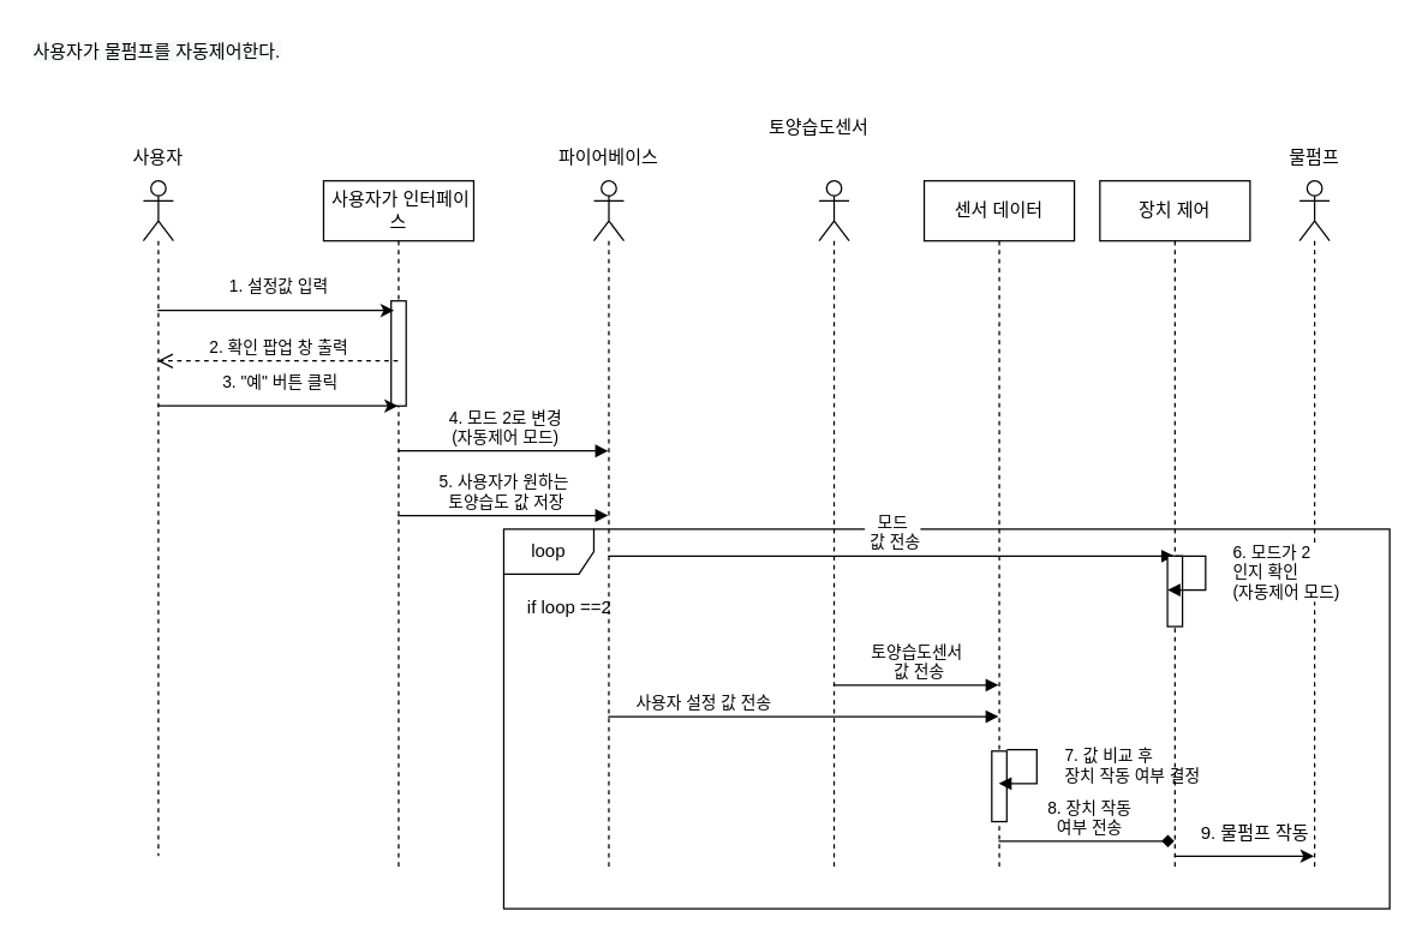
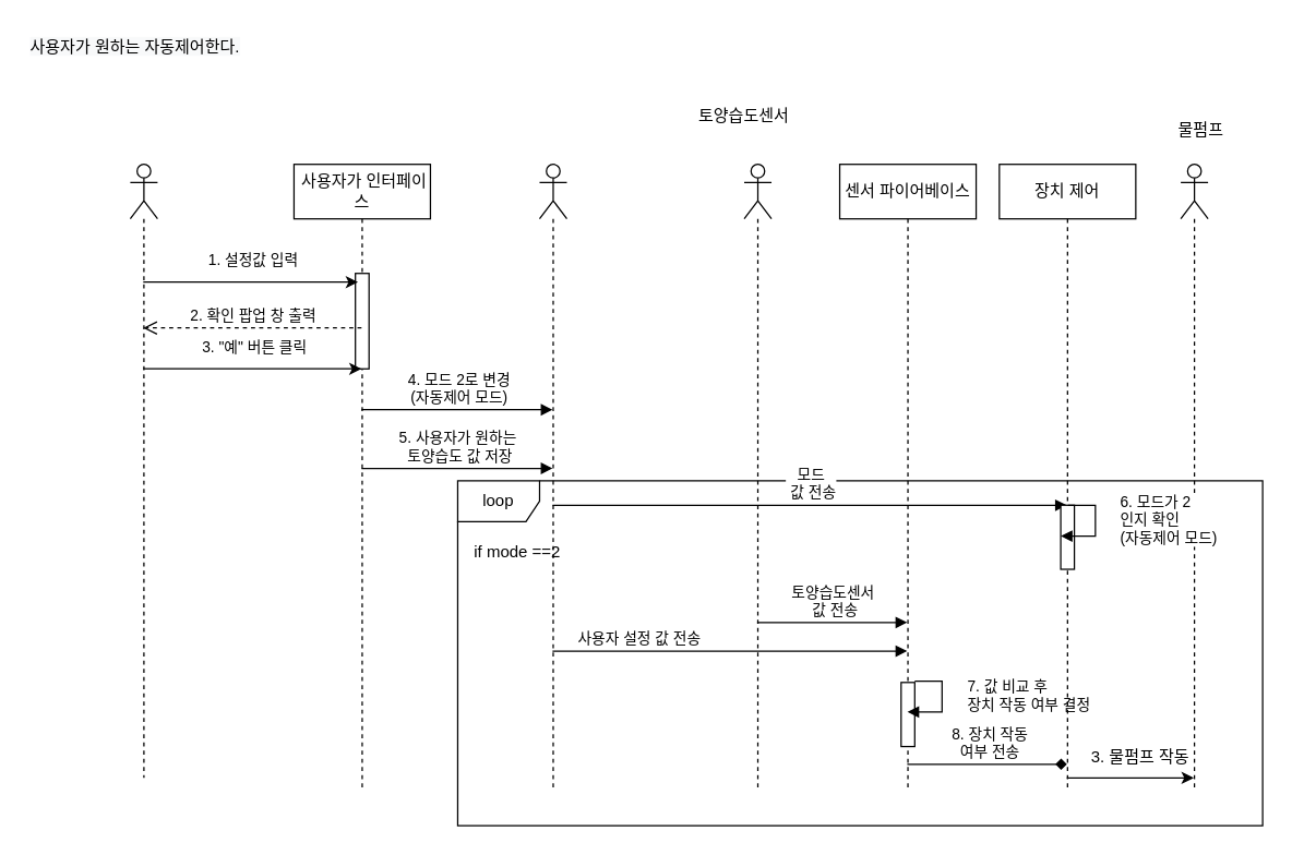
  <mxCell id="0" />
  <mxCell id="1" parent="0" />
- <mxCell id="2" value="&lt;span style=&quot;color: rgb(0, 0, 0); font-family: Helvetica; font-size: 12px; font-style: normal; font-variant-ligatures: normal; font-variant-caps: normal; font-weight: 400; letter-spacing: normal; orphans: 2; text-align: center; text-indent: 0px; text-transform: none; widows: 2; word-spacing: 0px; -webkit-text-stroke-width: 0px; background-color: rgb(248, 249, 250); text-decoration-thickness: initial; text-decoration-style: initial; text-decoration-color: initial; float: none; display: inline !important;&quot;&gt;사용자가 물펌프를 자동제어한다.&lt;/span&gt;" style="text;whiteSpace=wrap;html=1;" parent="1" vertex="1"><mxGeometry x="20" width="260" height="40" as="geometry" y="20" /></mxCell>
+ <mxCell id="2" value="&lt;span style=&quot;color: rgb(0, 0, 0); font-family: Helvetica; font-size: 12px; font-style: normal; font-variant-ligatures: normal; font-variant-caps: normal; font-weight: 400; letter-spacing: normal; orphans: 2; text-align: center; text-indent: 0px; text-transform: none; widows: 2; word-spacing: 0px; -webkit-text-stroke-width: 0px; background-color: rgb(248, 249, 250); text-decoration-thickness: initial; text-decoration-style: initial; text-decoration-color: initial; float: none; display: inline !important;&quot;&gt;사용자가 원하는 자동제어한다.&lt;/span&gt;" style="text;whiteSpace=wrap;html=1;" parent="1" vertex="1"><mxGeometry x="20" width="260" height="40" as="geometry" y="20" /></mxCell>
  <mxCell id="3" value="loop" style="shape=umlFrame;whiteSpace=wrap;html=1;" parent="1" vertex="1"><mxGeometry x="335" y="352" width="590" height="253" as="geometry" /></mxCell>
  <mxCell id="4" value="&amp;nbsp;사용자가 인터페이스" style="shape=umlLifeline;perimeter=lifelinePerimeter;whiteSpace=wrap;html=1;container=1;collapsible=0;recursiveResize=0;outlineConnect=0;" parent="1" vertex="1"><mxGeometry x="215" y="120" width="100" height="460" as="geometry" /></mxCell>
  <mxCell id="5" value="" style="html=1;points=[];perimeter=orthogonalPerimeter;" parent="4" vertex="1"><mxGeometry x="45" y="80" width="10" height="70" as="geometry" /></mxCell>
- <mxCell id="6" value="센서 데이터" style="shape=umlLifeline;perimeter=lifelinePerimeter;whiteSpace=wrap;html=1;container=1;collapsible=0;recursiveResize=0;outlineConnect=0;" parent="1" vertex="1"><mxGeometry x="615" y="120" width="100" height="460" as="geometry" /></mxCell>
+ <mxCell id="6" value="센서 파이어베이스" style="shape=umlLifeline;perimeter=lifelinePerimeter;whiteSpace=wrap;html=1;container=1;collapsible=0;recursiveResize=0;outlineConnect=0;" parent="1" vertex="1"><mxGeometry x="615" y="120" width="100" height="460" as="geometry" /></mxCell>
  <mxCell id="7" value="" style="html=1;points=[];perimeter=orthogonalPerimeter;" parent="6" vertex="1"><mxGeometry x="45" y="380" width="10" height="47" as="geometry" /></mxCell>
  <mxCell id="8" value="7. 값 비교 후&amp;nbsp;&lt;br&gt;장치 작동 여부 결정" style="edgeStyle=orthogonalEdgeStyle;html=1;align=left;spacingLeft=2;endArrow=block;rounded=0;entryX=0.96;entryY=1.022;entryDx=0;entryDy=0;entryPerimeter=0;" parent="6" edge="1"><mxGeometry x="-0.088" y="15" relative="1" as="geometry"><mxPoint x="55" y="379" as="sourcePoint" /><Array as="points"><mxPoint x="55" y="379" /><mxPoint x="75" y="379" /><mxPoint x="75" y="402" /></Array><mxPoint as="offset" /><mxPoint x="49.6" y="401.64" as="targetPoint" /></mxGeometry></mxCell>
  <mxCell id="9" value="5. 사용자가 원하는&lt;br&gt;&amp;nbsp;토양습도 값 저장" style="html=1;verticalAlign=bottom;endArrow=block;rounded=0;" parent="1" edge="1"><mxGeometry width="80" relative="1" as="geometry"><mxPoint x="264.5" y="343" as="sourcePoint" /><mxPoint x="404.5" y="343" as="targetPoint" /><Array as="points"><mxPoint x="355" y="343" /></Array></mxGeometry></mxCell>
  <mxCell id="10" value="토양습도센서&lt;br&gt;&amp;nbsp;값 전송" style="html=1;verticalAlign=bottom;endArrow=block;rounded=0;" parent="1" target="6" edge="1"><mxGeometry width="80" relative="1" as="geometry"><mxPoint x="554.5" y="456" as="sourcePoint" /><mxPoint x="734.5" y="456" as="targetPoint" /><Array as="points" /></mxGeometry></mxCell>
  <mxCell id="11" value="사용자 설정 값 전송" style="html=1;verticalAlign=bottom;endArrow=block;rounded=0;" parent="1" target="6" edge="1"><mxGeometry x="-0.512" width="80" relative="1" as="geometry"><mxPoint x="404.5" y="477" as="sourcePoint" /><mxPoint x="734.5" y="477" as="targetPoint" /><Array as="points"><mxPoint x="582" y="477" /></Array><mxPoint as="offset" /></mxGeometry></mxCell>
  <mxCell id="12" value="" style="shape=umlLifeline;participant=umlActor;perimeter=lifelinePerimeter;whiteSpace=wrap;html=1;container=1;collapsible=0;recursiveResize=0;verticalAlign=top;spacingTop=36;outlineConnect=0;" parent="1" vertex="1"><mxGeometry x="865" y="120" width="20" height="460" as="geometry" /></mxCell>
  <mxCell id="13" value="" style="shape=umlLifeline;participant=umlActor;perimeter=lifelinePerimeter;whiteSpace=wrap;html=1;container=1;collapsible=0;recursiveResize=0;verticalAlign=top;spacingTop=36;outlineConnect=0;" parent="1" vertex="1"><mxGeometry x="395" y="120" width="20" height="460" as="geometry" /></mxCell>
  <mxCell id="14" value="1. 설정값 입력" style="edgeStyle=orthogonalEdgeStyle;rounded=0;orthogonalLoop=1;jettySize=auto;html=1;entryX=0.191;entryY=0.091;entryDx=0;entryDy=0;entryPerimeter=0;" parent="1" source="15" target="5" edge="1"><mxGeometry x="0.018" y="16" relative="1" as="geometry"><Array as="points"><mxPoint x="185" y="206" /></Array><mxPoint as="offset" /></mxGeometry></mxCell>
  <mxCell id="15" value="" style="shape=umlLifeline;participant=umlActor;perimeter=lifelinePerimeter;whiteSpace=wrap;html=1;container=1;collapsible=0;recursiveResize=0;verticalAlign=top;spacingTop=36;outlineConnect=0;size=40;" parent="1" vertex="1"><mxGeometry x="95" y="120" width="20" height="450" as="geometry" /></mxCell>
- <mxCell id="16" value="사용자" style="text;html=1;strokeColor=none;fillColor=none;align=center;verticalAlign=middle;whiteSpace=wrap;rounded=0;" parent="1" vertex="1"><mxGeometry x="75" y="90" width="60" height="30" as="geometry" /></mxCell>
- <mxCell id="17" value="물펌프" style="text;html=1;strokeColor=none;fillColor=none;align=center;verticalAlign=middle;whiteSpace=wrap;rounded=0;" parent="1" vertex="1"><mxGeometry x="845" y="90" width="60" height="30" as="geometry" /></mxCell>
- <mxCell id="18" value="파이어베이스" style="text;html=1;strokeColor=none;fillColor=none;align=center;verticalAlign=middle;whiteSpace=wrap;rounded=0;" parent="1" vertex="1"><mxGeometry x="360" y="90" width="90" height="30" as="geometry" /></mxCell>
+ <mxCell id="17" value="물펌프" style="text;html=1;strokeColor=none;fillColor=none;align=center;verticalAlign=middle;whiteSpace=wrap;rounded=0;" parent="1" vertex="1"><mxGeometry x="850" y="80" width="60" height="30" as="geometry" /></mxCell>
  <mxCell id="19" value="" style="endArrow=classic;html=1;rounded=0;" parent="1" source="28" target="12" edge="1"><mxGeometry width="50" height="50" relative="1" as="geometry"><mxPoint x="734.5" y="533" as="sourcePoint" /><mxPoint x="874.5" y="533" as="targetPoint" /><Array as="points"><mxPoint x="795" y="570" /></Array></mxGeometry></mxCell>
  <mxCell id="20" value="" style="shape=umlLifeline;participant=umlActor;perimeter=lifelinePerimeter;whiteSpace=wrap;html=1;container=1;collapsible=0;recursiveResize=0;verticalAlign=top;spacingTop=36;outlineConnect=0;" parent="1" vertex="1"><mxGeometry x="545" y="120" width="20" height="460" as="geometry" /></mxCell>
  <mxCell id="21" value="토양습도센서" style="text;html=1;strokeColor=none;fillColor=none;align=center;verticalAlign=middle;whiteSpace=wrap;rounded=0;" parent="1" vertex="1"><mxGeometry x="497" y="70" width="96" height="30" as="geometry" /></mxCell>
- <mxCell id="22" value="9. 물펌프 작동" style="text;html=1;align=center;verticalAlign=middle;resizable=0;points=[];autosize=1;strokeColor=none;fillColor=none;" parent="1" vertex="1"><mxGeometry x="785" y="540" width="100" height="30" as="geometry" /></mxCell>
- <mxCell id="23" value="if loop ==2" style="text;html=1;strokeColor=none;fillColor=none;align=center;verticalAlign=middle;whiteSpace=wrap;rounded=0;" parent="1" vertex="1"><mxGeometry x="339" y="390" width="80" height="30" as="geometry" /></mxCell>
+ <mxCell id="22" value="3. 물펌프 작동" style="text;html=1;align=center;verticalAlign=middle;resizable=0;points=[];autosize=1;strokeColor=none;fillColor=none;" parent="1" vertex="1"><mxGeometry x="785" y="540" width="100" height="30" as="geometry" /></mxCell>
+ <mxCell id="23" value="if mode ==2" style="text;html=1;strokeColor=none;fillColor=none;align=center;verticalAlign=middle;whiteSpace=wrap;rounded=0;" parent="1" vertex="1"><mxGeometry x="339" y="390" width="80" height="30" as="geometry" /></mxCell>
  <mxCell id="24" value="4. 모드 2로 변경&lt;br&gt;(자동제어 모드)" style="html=1;verticalAlign=bottom;endArrow=block;rounded=0;" parent="1" source="4" target="13" edge="1"><mxGeometry x="0.007" width="80" relative="1" as="geometry"><mxPoint x="274.5" y="353" as="sourcePoint" /><mxPoint x="414.5" y="353" as="targetPoint" /><Array as="points"><mxPoint x="355" y="300" /></Array><mxPoint x="1" as="offset" /></mxGeometry></mxCell>
  <mxCell id="25" value="2. 확인 팝업 창 출력" style="html=1;verticalAlign=bottom;endArrow=open;dashed=1;endSize=8;rounded=0;" parent="1" source="4" target="15" edge="1"><mxGeometry relative="1" as="geometry"><mxPoint x="505" y="330" as="sourcePoint" /><mxPoint x="425" y="330" as="targetPoint" /><Array as="points"><mxPoint x="185" y="240" /></Array></mxGeometry></mxCell>
  <mxCell id="26" value="3. &quot;예&quot; 버튼 클릭" style="edgeStyle=orthogonalEdgeStyle;rounded=0;orthogonalLoop=1;jettySize=auto;html=1;" parent="1" source="15" target="4" edge="1"><mxGeometry x="0.018" y="16" relative="1" as="geometry"><Array as="points"><mxPoint x="195" y="270" /><mxPoint x="195" y="270" /></Array><mxPoint x="114.5" y="216.4" as="sourcePoint" /><mxPoint x="271.91" y="216.37" as="targetPoint" /><mxPoint as="offset" /></mxGeometry></mxCell>
  <mxCell id="27" value="모드&lt;br&gt;&amp;nbsp;값 전송" style="html=1;verticalAlign=bottom;endArrow=block;rounded=0;" parent="1" source="13" target="28" edge="1"><mxGeometry width="80" relative="1" as="geometry"><mxPoint x="564.5" y="424" as="sourcePoint" /><mxPoint x="744.5" y="424" as="targetPoint" /><Array as="points"><mxPoint x="575" y="370" /></Array></mxGeometry></mxCell>
  <mxCell id="28" value="장치 제어" style="shape=umlLifeline;perimeter=lifelinePerimeter;whiteSpace=wrap;html=1;container=1;collapsible=0;recursiveResize=0;outlineConnect=0;" parent="1" vertex="1"><mxGeometry x="732" y="120" width="100" height="460" as="geometry" /></mxCell>
  <mxCell id="29" value="" style="html=1;points=[];perimeter=orthogonalPerimeter;" parent="28" vertex="1"><mxGeometry x="45" y="250" width="10" height="47" as="geometry" /></mxCell>
  <mxCell id="30" value="6. 모드가 2&lt;br&gt;인지 확인&lt;br&gt;(자동제어 모드)&lt;br&gt;" style="edgeStyle=orthogonalEdgeStyle;html=1;align=left;spacingLeft=2;endArrow=block;rounded=0;entryX=0.96;entryY=1.022;entryDx=0;entryDy=0;entryPerimeter=0;" parent="28" edge="1"><mxGeometry x="-0.088" y="15" relative="1" as="geometry"><mxPoint x="50.4" y="250" as="sourcePoint" /><Array as="points"><mxPoint x="50.4" y="250" /><mxPoint x="70.4" y="250" /><mxPoint x="70.4" y="273" /></Array><mxPoint as="offset" /><mxPoint x="45.0" y="272.64" as="targetPoint" /></mxGeometry></mxCell>
  <mxCell id="31" value="8. 장치 작동&lt;br&gt;여부 전송" style="html=1;verticalAlign=bottom;endArrow=diamond;rounded=0;" parent="1" source="6" target="28" edge="1"><mxGeometry x="0.034" width="80" relative="1" as="geometry"><mxPoint x="565" y="380" as="sourcePoint" /><mxPoint x="645" y="380" as="targetPoint" /><Array as="points"><mxPoint x="725" y="560" /></Array><mxPoint as="offset" /></mxGeometry></mxCell>
